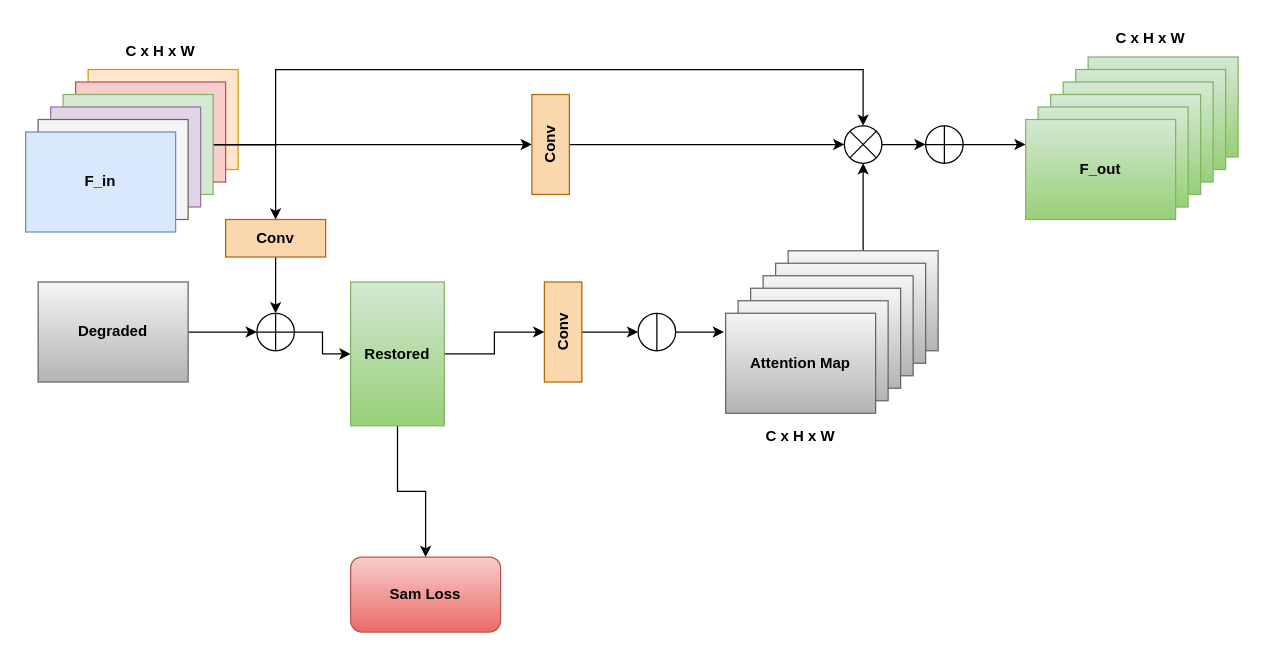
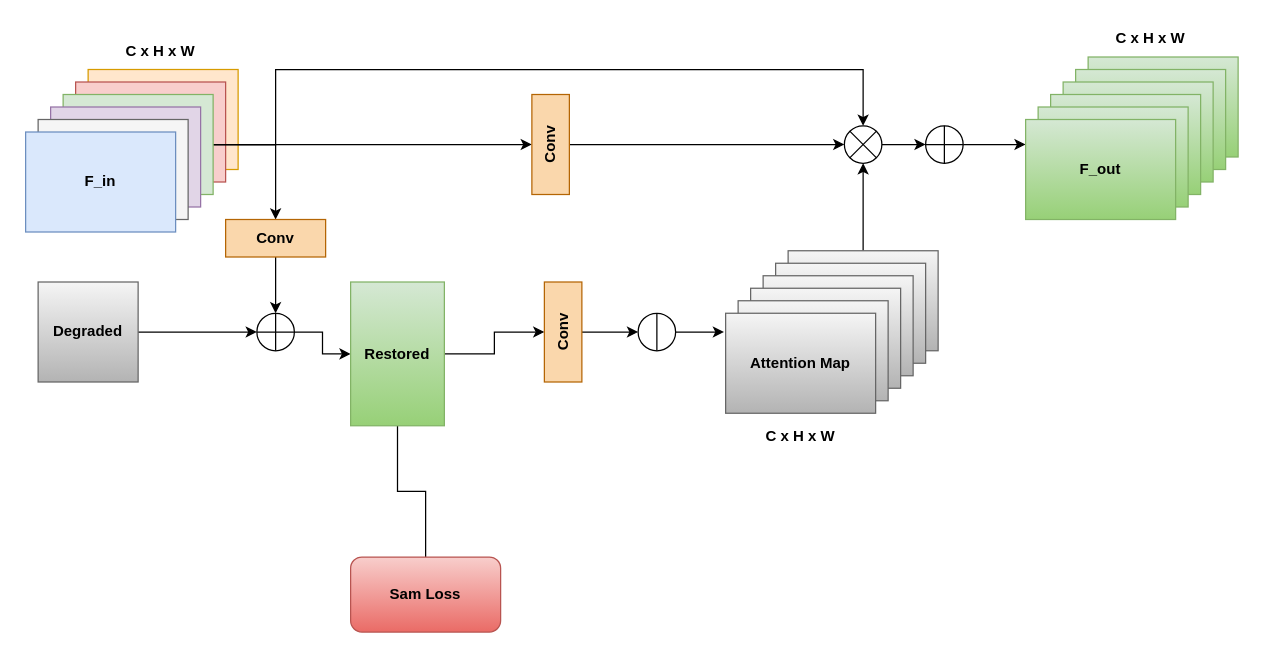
  <mxCell id="0" />
  <mxCell id="1" parent="0" />
  <mxCell id="2" value="" style="rounded=0;whiteSpace=wrap;html=1;fillColor=#ffe6cc;strokeColor=#d79b00;" vertex="1" parent="1"><mxGeometry x="70" y="55" width="120" height="80" as="geometry" /></mxCell>
  <mxCell id="3" value="" style="rounded=0;whiteSpace=wrap;html=1;fillColor=#f8cecc;strokeColor=#b85450;" vertex="1" parent="1"><mxGeometry x="60" y="65" width="120" height="80" as="geometry" /></mxCell>
  <mxCell id="4" style="edgeStyle=orthogonalEdgeStyle;rounded=0;orthogonalLoop=1;jettySize=auto;html=1;exitX=1;exitY=0.5;exitDx=0;exitDy=0;" edge="1" parent="1" source="7" target="19"><mxGeometry relative="1" as="geometry" /></mxCell>
  <mxCell id="5" style="edgeStyle=orthogonalEdgeStyle;rounded=0;orthogonalLoop=1;jettySize=auto;html=1;exitX=1;exitY=0.5;exitDx=0;exitDy=0;" edge="1" parent="1" source="7" target="21"><mxGeometry relative="1" as="geometry" /></mxCell>
  <mxCell id="6" style="edgeStyle=orthogonalEdgeStyle;rounded=0;orthogonalLoop=1;jettySize=auto;html=1;exitX=1;exitY=0.5;exitDx=0;exitDy=0;entryX=0.5;entryY=0;entryDx=0;entryDy=0;entryPerimeter=0;" edge="1" parent="1" source="7" target="35"><mxGeometry relative="1" as="geometry"><Array as="points"><mxPoint x="220" y="115" /><mxPoint x="220" y="55" /><mxPoint x="690" y="55" /></Array></mxGeometry></mxCell>
  <mxCell id="7" value="" style="rounded=0;whiteSpace=wrap;html=1;fillColor=#d5e8d4;strokeColor=#82b366;" vertex="1" parent="1"><mxGeometry x="50" y="75" width="120" height="80" as="geometry" /></mxCell>
  <mxCell id="8" value="" style="rounded=0;whiteSpace=wrap;html=1;fillColor=#e1d5e7;strokeColor=#9673a6;" vertex="1" parent="1"><mxGeometry x="40" y="85" width="120" height="80" as="geometry" /></mxCell>
  <mxCell id="9" value="" style="rounded=0;whiteSpace=wrap;html=1;fillColor=#f5f5f5;strokeColor=#666666;fontColor=#333333;" vertex="1" parent="1"><mxGeometry x="30" y="95" width="120" height="80" as="geometry" /></mxCell>
  <mxCell id="10" value="&lt;b&gt;F_in&lt;/b&gt;" style="rounded=0;whiteSpace=wrap;html=1;fillColor=#dae8fc;strokeColor=#6c8ebf;" vertex="1" parent="1"><mxGeometry x="20" y="105" width="120" height="80" as="geometry" /></mxCell>
  <mxCell id="11" value="" style="edgeStyle=orthogonalEdgeStyle;rounded=0;orthogonalLoop=1;jettySize=auto;html=1;" edge="1" parent="1" source="12" target="14"><mxGeometry relative="1" as="geometry" /></mxCell>
- <mxCell id="12" value="&lt;b&gt;Degraded&lt;/b&gt;" style="rounded=0;whiteSpace=wrap;html=1;fillColor=#f5f5f5;strokeColor=#666666;gradientColor=#b3b3b3;" vertex="1" parent="1"><mxGeometry x="30" y="225" width="120" height="80" as="geometry" /></mxCell>
+ <mxCell id="12" value="&lt;b&gt;Degraded&lt;/b&gt;" style="rounded=0;whiteSpace=wrap;html=1;fillColor=#f5f5f5;strokeColor=#666666;gradientColor=#b3b3b3;" vertex="1" parent="1"><mxGeometry x="30" y="225" width="80" height="80" as="geometry" /></mxCell>
  <mxCell id="13" value="" style="edgeStyle=orthogonalEdgeStyle;rounded=0;orthogonalLoop=1;jettySize=auto;html=1;" edge="1" parent="1" source="14" target="17"><mxGeometry relative="1" as="geometry" /></mxCell>
  <mxCell id="14" value="" style="shape=orEllipse;perimeter=ellipsePerimeter;whiteSpace=wrap;html=1;backgroundOutline=1;" vertex="1" parent="1"><mxGeometry x="205" y="250" width="30" height="30" as="geometry" /></mxCell>
- <mxCell id="15" value="" style="edgeStyle=orthogonalEdgeStyle;rounded=0;orthogonalLoop=1;jettySize=auto;html=1;" edge="1" parent="1" source="17" target="22"><mxGeometry relative="1" as="geometry" /></mxCell>
+ <mxCell id="15" value="" style="edgeStyle=orthogonalEdgeStyle;rounded=0;orthogonalLoop=1;jettySize=auto;html=1;endArrow=none;" edge="1" parent="1" source="17" target="22"><mxGeometry relative="1" as="geometry" /></mxCell>
  <mxCell id="16" value="" style="edgeStyle=orthogonalEdgeStyle;rounded=0;orthogonalLoop=1;jettySize=auto;html=1;" edge="1" parent="1" source="17" target="24"><mxGeometry relative="1" as="geometry" /></mxCell>
  <mxCell id="17" value="&lt;b&gt;Restored&lt;/b&gt;" style="rounded=0;whiteSpace=wrap;html=1;fillColor=#d5e8d4;strokeColor=#82b366;gradientColor=#97d077;" vertex="1" parent="1"><mxGeometry x="280" y="225" width="75" height="115" as="geometry" /></mxCell>
  <mxCell id="18" value="" style="edgeStyle=orthogonalEdgeStyle;rounded=0;orthogonalLoop=1;jettySize=auto;html=1;" edge="1" parent="1" source="19" target="14"><mxGeometry relative="1" as="geometry" /></mxCell>
  <mxCell id="19" value="&lt;b&gt;Conv&lt;/b&gt;" style="rounded=0;whiteSpace=wrap;html=1;fillColor=#fad7ac;strokeColor=#b46504;" vertex="1" parent="1"><mxGeometry x="180" y="175" width="80" height="30" as="geometry" /></mxCell>
  <mxCell id="20" style="edgeStyle=orthogonalEdgeStyle;rounded=0;orthogonalLoop=1;jettySize=auto;html=1;exitX=0.5;exitY=1;exitDx=0;exitDy=0;entryX=0;entryY=0.5;entryDx=0;entryDy=0;entryPerimeter=0;" edge="1" parent="1" source="21" target="35"><mxGeometry relative="1" as="geometry" /></mxCell>
  <mxCell id="21" value="&lt;b&gt;Conv&lt;/b&gt;" style="rounded=0;whiteSpace=wrap;html=1;rotation=-90;fillColor=#fad7ac;strokeColor=#b46504;" vertex="1" parent="1"><mxGeometry x="400" y="100" width="80" height="30" as="geometry" /></mxCell>
  <mxCell id="22" value="&lt;b&gt;Sam Loss&lt;/b&gt;" style="whiteSpace=wrap;html=1;gradientColor=#ea6b66;fillColor=#f8cecc;strokeColor=#b85450;rounded=1;" vertex="1" parent="1"><mxGeometry x="280" y="445" width="120" height="60" as="geometry" /></mxCell>
  <mxCell id="23" value="" style="edgeStyle=orthogonalEdgeStyle;rounded=0;orthogonalLoop=1;jettySize=auto;html=1;" edge="1" parent="1" source="24" target="25"><mxGeometry relative="1" as="geometry" /></mxCell>
  <mxCell id="24" value="&lt;b&gt;Conv&lt;/b&gt;" style="rounded=0;whiteSpace=wrap;html=1;rotation=-90;fillColor=#fad7ac;strokeColor=#b46504;" vertex="1" parent="1"><mxGeometry x="410" y="250" width="80" height="30" as="geometry" /></mxCell>
  <mxCell id="25" value="" style="shape=lineEllipse;perimeter=ellipsePerimeter;whiteSpace=wrap;html=1;backgroundOutline=1;gradientColor=#ffffff;direction=south;" vertex="1" parent="1"><mxGeometry x="510" y="250" width="30" height="30" as="geometry" /></mxCell>
  <mxCell id="26" style="edgeStyle=orthogonalEdgeStyle;rounded=0;orthogonalLoop=1;jettySize=auto;html=1;exitX=0.5;exitY=0;exitDx=0;exitDy=0;entryX=0.5;entryY=1;entryDx=0;entryDy=0;entryPerimeter=0;" edge="1" parent="1" source="27" target="35"><mxGeometry relative="1" as="geometry" /></mxCell>
  <mxCell id="27" value="" style="rounded=0;whiteSpace=wrap;html=1;fillColor=#f5f5f5;strokeColor=#666666;gradientColor=#b3b3b3;" vertex="1" parent="1"><mxGeometry x="630" y="200" width="120" height="80" as="geometry" /></mxCell>
  <mxCell id="28" value="" style="rounded=0;whiteSpace=wrap;html=1;fillColor=#f5f5f5;strokeColor=#666666;gradientColor=#b3b3b3;" vertex="1" parent="1"><mxGeometry x="620" y="210" width="120" height="80" as="geometry" /></mxCell>
  <mxCell id="29" value="" style="rounded=0;whiteSpace=wrap;html=1;fillColor=#f5f5f5;strokeColor=#666666;gradientColor=#b3b3b3;" vertex="1" parent="1"><mxGeometry x="610" y="220" width="120" height="80" as="geometry" /></mxCell>
  <mxCell id="30" value="" style="rounded=0;whiteSpace=wrap;html=1;fillColor=#f5f5f5;strokeColor=#666666;gradientColor=#b3b3b3;" vertex="1" parent="1"><mxGeometry x="600" y="230" width="120" height="80" as="geometry" /></mxCell>
  <mxCell id="31" value="" style="rounded=0;whiteSpace=wrap;html=1;fillColor=#f5f5f5;strokeColor=#666666;gradientColor=#b3b3b3;" vertex="1" parent="1"><mxGeometry x="590" y="240" width="120" height="80" as="geometry" /></mxCell>
  <mxCell id="32" value="&lt;b&gt;Attention Map&lt;/b&gt;" style="rounded=0;whiteSpace=wrap;html=1;fillColor=#f5f5f5;strokeColor=#666666;gradientColor=#b3b3b3;" vertex="1" parent="1"><mxGeometry x="580" y="250" width="120" height="80" as="geometry" /></mxCell>
  <mxCell id="33" style="edgeStyle=orthogonalEdgeStyle;rounded=0;orthogonalLoop=1;jettySize=auto;html=1;exitX=0.5;exitY=0;exitDx=0;exitDy=0;entryX=-0.011;entryY=0.194;entryDx=0;entryDy=0;entryPerimeter=0;" edge="1" parent="1" source="25" target="32"><mxGeometry relative="1" as="geometry"><mxPoint x="581" y="262" as="targetPoint" /></mxGeometry></mxCell>
  <mxCell id="34" value="" style="edgeStyle=orthogonalEdgeStyle;rounded=0;orthogonalLoop=1;jettySize=auto;html=1;" edge="1" parent="1" source="35" target="37"><mxGeometry relative="1" as="geometry" /></mxCell>
  <mxCell id="35" value="" style="verticalLabelPosition=bottom;verticalAlign=top;html=1;shape=mxgraph.flowchart.or;" vertex="1" parent="1"><mxGeometry x="675" y="100" width="30" height="30" as="geometry" /></mxCell>
  <mxCell id="36" style="edgeStyle=orthogonalEdgeStyle;rounded=0;orthogonalLoop=1;jettySize=auto;html=1;exitX=1;exitY=0.5;exitDx=0;exitDy=0;entryX=0;entryY=0.25;entryDx=0;entryDy=0;" edge="1" parent="1" source="37" target="43"><mxGeometry relative="1" as="geometry" /></mxCell>
  <mxCell id="37" value="" style="shape=orEllipse;perimeter=ellipsePerimeter;whiteSpace=wrap;html=1;backgroundOutline=1;gradientColor=#ffffff;" vertex="1" parent="1"><mxGeometry x="740" y="100" width="30" height="30" as="geometry" /></mxCell>
  <mxCell id="38" value="" style="rounded=0;whiteSpace=wrap;html=1;fillColor=#d5e8d4;strokeColor=#82b366;gradientColor=#97d077;" vertex="1" parent="1"><mxGeometry x="870" y="45" width="120" height="80" as="geometry" /></mxCell>
  <mxCell id="39" value="" style="rounded=0;whiteSpace=wrap;html=1;fillColor=#d5e8d4;strokeColor=#82b366;gradientColor=#97d077;" vertex="1" parent="1"><mxGeometry x="860" y="55" width="120" height="80" as="geometry" /></mxCell>
  <mxCell id="40" value="" style="rounded=0;whiteSpace=wrap;html=1;fillColor=#d5e8d4;strokeColor=#82b366;gradientColor=#97d077;" vertex="1" parent="1"><mxGeometry x="850" y="65" width="120" height="80" as="geometry" /></mxCell>
  <mxCell id="41" value="" style="rounded=0;whiteSpace=wrap;html=1;fillColor=#d5e8d4;strokeColor=#82b366;gradientColor=#97d077;" vertex="1" parent="1"><mxGeometry x="840" y="75" width="120" height="80" as="geometry" /></mxCell>
  <mxCell id="42" value="" style="rounded=0;whiteSpace=wrap;html=1;fillColor=#d5e8d4;strokeColor=#82b366;gradientColor=#97d077;" vertex="1" parent="1"><mxGeometry x="830" y="85" width="120" height="80" as="geometry" /></mxCell>
  <mxCell id="43" value="&lt;b&gt;F_out&lt;/b&gt;" style="rounded=0;whiteSpace=wrap;html=1;fillColor=#d5e8d4;strokeColor=#82b366;gradientColor=#97d077;" vertex="1" parent="1"><mxGeometry x="820" y="95" width="120" height="80" as="geometry" /></mxCell>
  <mxCell id="44" value="&lt;b&gt;C x H x W&lt;/b&gt;" style="text;html=1;strokeColor=none;fillColor=none;align=center;verticalAlign=middle;whiteSpace=wrap;rounded=0;" vertex="1" parent="1"><mxGeometry x="88" y="31" width="80" height="20" as="geometry" /></mxCell>
  <mxCell id="45" value="&lt;b&gt;C x H x W&lt;/b&gt;" style="text;html=1;strokeColor=none;fillColor=none;align=center;verticalAlign=middle;whiteSpace=wrap;rounded=0;" vertex="1" parent="1"><mxGeometry x="600" y="339" width="80" height="20" as="geometry" /></mxCell>
  <mxCell id="46" value="&lt;b&gt;C x H x W&lt;/b&gt;" style="text;html=1;strokeColor=none;fillColor=none;align=center;verticalAlign=middle;whiteSpace=wrap;rounded=0;" vertex="1" parent="1"><mxGeometry x="880" y="20" width="80" height="20" as="geometry" /></mxCell>
